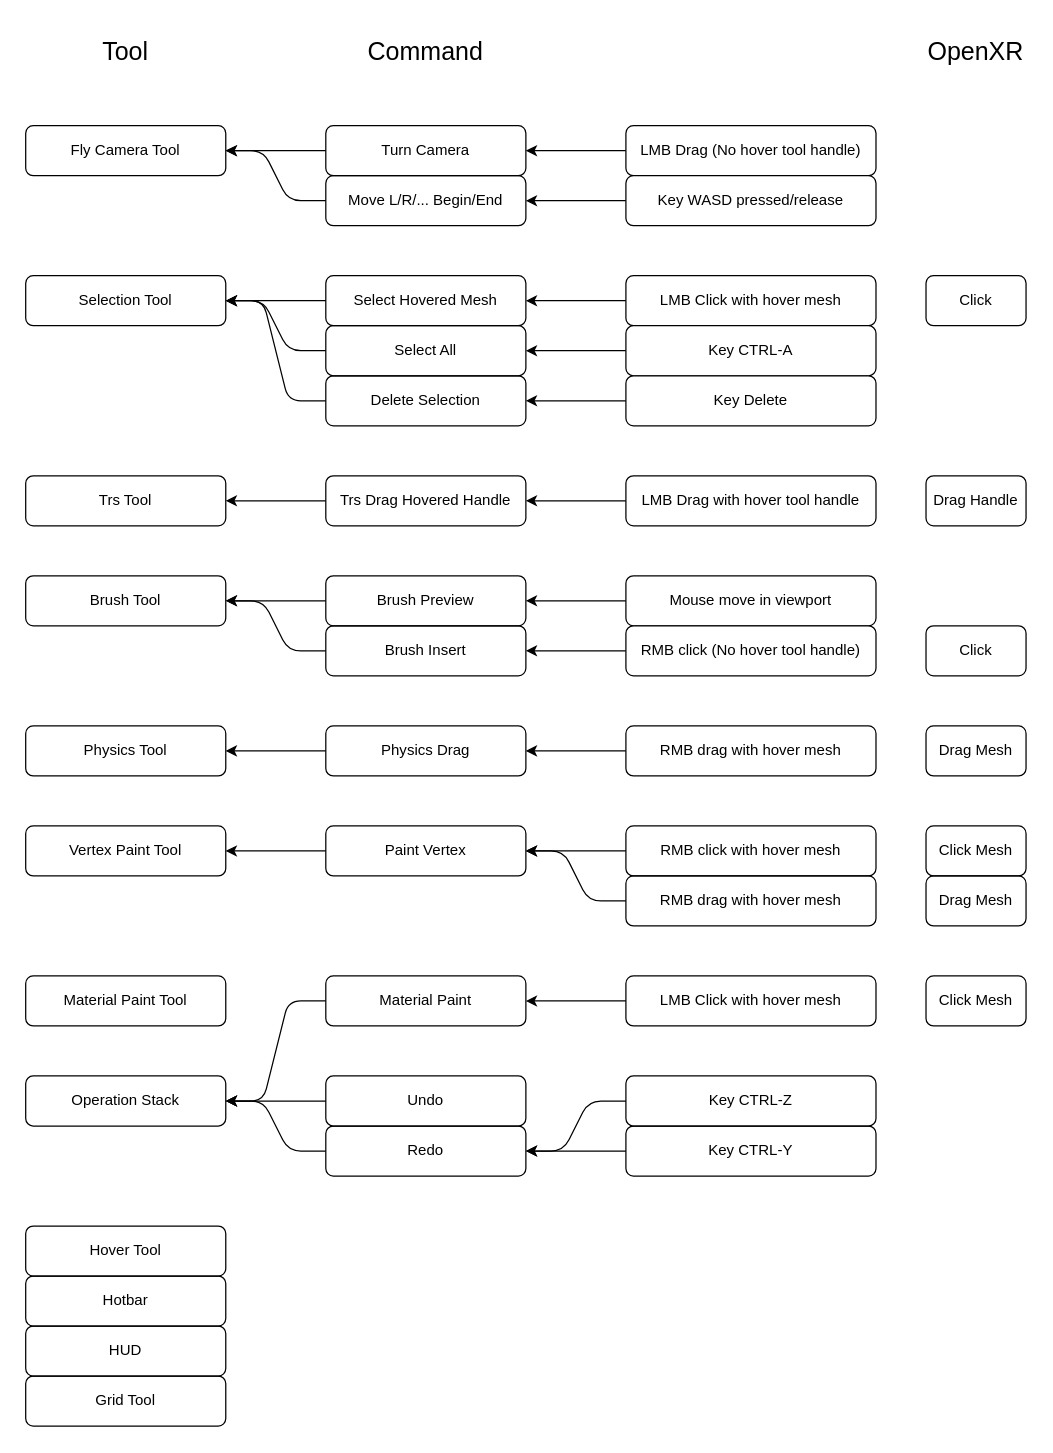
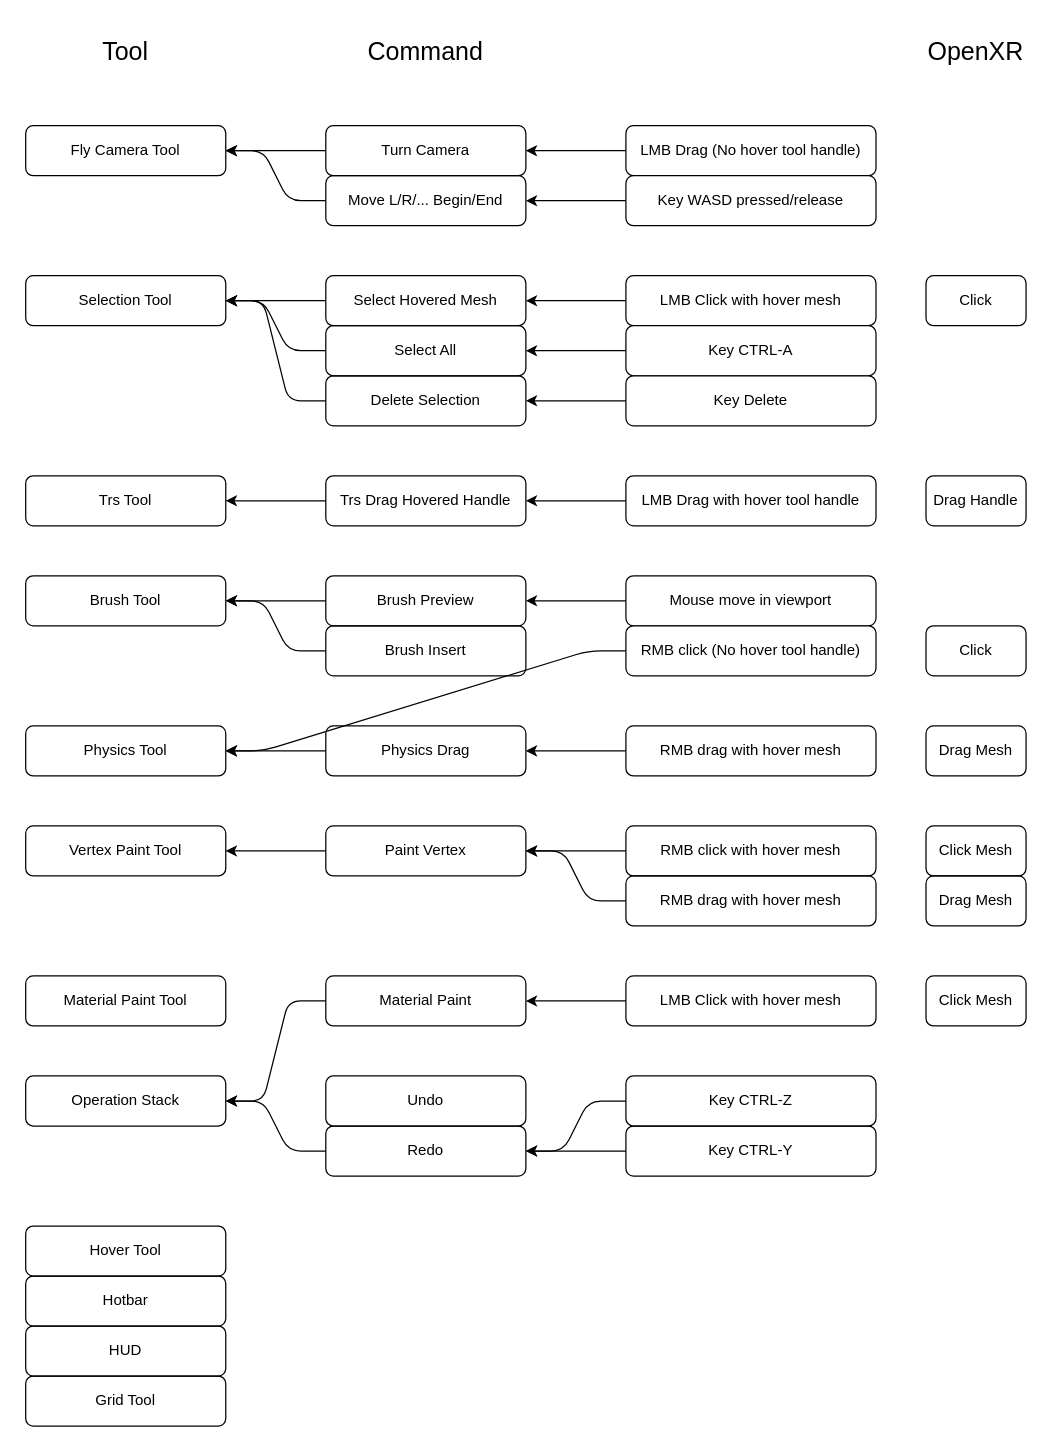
  <mxCell id="0" />
  <mxCell id="1" parent="0" />
  <mxCell id="2" value="Selection Tool" style="rounded=1;whiteSpace=wrap;html=1;fillColor=none;" parent="1" vertex="1"><mxGeometry y="220" width="160" height="40" as="geometry" x="20" /></mxCell>
  <mxCell id="3" value="Trs Tool" style="rounded=1;whiteSpace=wrap;html=1;" parent="1" vertex="1"><mxGeometry y="380" width="160" height="40" as="geometry" x="20" /></mxCell>
  <mxCell id="4" value="Hover Tool" style="rounded=1;whiteSpace=wrap;html=1;fillColor=none;" parent="1" vertex="1"><mxGeometry y="980" width="160" height="40" as="geometry" x="20" /></mxCell>
  <mxCell id="5" value="Grid Tool" style="rounded=1;whiteSpace=wrap;html=1;fillColor=none;" parent="1" vertex="1"><mxGeometry y="1100" width="160" height="40" as="geometry" x="20" /></mxCell>
  <mxCell id="6" value="Brush Tool" style="rounded=1;whiteSpace=wrap;html=1;" parent="1" vertex="1"><mxGeometry y="460" width="160" height="40" as="geometry" x="20" /></mxCell>
  <mxCell id="7" value="Physics Tool" style="rounded=1;whiteSpace=wrap;html=1;fillColor=none;" parent="1" vertex="1"><mxGeometry y="580" width="160" height="40" as="geometry" x="20" /></mxCell>
  <mxCell id="8" style="edgeStyle=entityRelationEdgeStyle;html=1;" parent="1" source="9" target="2" edge="1"><mxGeometry relative="1" as="geometry" /></mxCell>
  <mxCell id="9" value="Select Hovered Mesh" style="rounded=1;whiteSpace=wrap;html=1;fillColor=none;" parent="1" vertex="1"><mxGeometry x="260" y="220" width="160" height="40" as="geometry" /></mxCell>
  <mxCell id="10" style="edgeStyle=entityRelationEdgeStyle;html=1;" parent="1" source="11" target="2" edge="1"><mxGeometry relative="1" as="geometry" /></mxCell>
  <mxCell id="11" value="Select All" style="rounded=1;whiteSpace=wrap;html=1;fillColor=none;" parent="1" vertex="1"><mxGeometry x="260" y="260" width="160" height="40" as="geometry" /></mxCell>
  <mxCell id="12" style="edgeStyle=entityRelationEdgeStyle;html=1;entryX=1;entryY=0.5;entryDx=0;entryDy=0;" parent="1" source="13" target="2" edge="1"><mxGeometry relative="1" as="geometry" /></mxCell>
  <mxCell id="13" value="Delete Selection" style="rounded=1;whiteSpace=wrap;html=1;fillColor=none;" parent="1" vertex="1"><mxGeometry x="260" y="300" width="160" height="40" as="geometry" /></mxCell>
  <mxCell id="14" style="edgeStyle=entityRelationEdgeStyle;html=1;entryX=1;entryY=0.5;entryDx=0;entryDy=0;" parent="1" source="15" target="3" edge="1"><mxGeometry relative="1" as="geometry" /></mxCell>
  <mxCell id="15" value="Trs Drag Hovered Handle" style="rounded=1;whiteSpace=wrap;html=1;fillColor=none;" parent="1" vertex="1"><mxGeometry x="260" y="380" width="160" height="40" as="geometry" /></mxCell>
  <mxCell id="16" style="edgeStyle=entityRelationEdgeStyle;html=1;entryX=1;entryY=0.5;entryDx=0;entryDy=0;" parent="1" source="17" target="6" edge="1"><mxGeometry relative="1" as="geometry" /></mxCell>
  <mxCell id="17" value="Brush Preview" style="rounded=1;whiteSpace=wrap;html=1;fillColor=none;" parent="1" vertex="1"><mxGeometry x="260" y="460" width="160" height="40" as="geometry" /></mxCell>
  <mxCell id="18" style="edgeStyle=entityRelationEdgeStyle;html=1;entryX=1;entryY=0.5;entryDx=0;entryDy=0;" parent="1" source="19" target="6" edge="1"><mxGeometry relative="1" as="geometry" /></mxCell>
  <mxCell id="19" value="Brush Insert" style="rounded=1;whiteSpace=wrap;html=1;fillColor=none;" parent="1" vertex="1"><mxGeometry x="260" y="500" width="160" height="40" as="geometry" /></mxCell>
  <mxCell id="20" value="Fly Camera Tool" style="rounded=1;whiteSpace=wrap;html=1;fillColor=none;strokeColor=default;" parent="1" vertex="1"><mxGeometry y="100" width="160" height="40" as="geometry" x="20" /></mxCell>
  <mxCell id="21" style="edgeStyle=entityRelationEdgeStyle;html=1;entryX=1;entryY=0.5;entryDx=0;entryDy=0;" parent="1" source="22" target="20" edge="1"><mxGeometry relative="1" as="geometry" /></mxCell>
  <mxCell id="22" value="Turn Camera" style="rounded=1;whiteSpace=wrap;html=1;fillColor=none;" parent="1" vertex="1"><mxGeometry x="260" y="100" width="160" height="40" as="geometry" /></mxCell>
  <mxCell id="23" style="edgeStyle=entityRelationEdgeStyle;html=1;entryX=1;entryY=0.5;entryDx=0;entryDy=0;" parent="1" source="24" target="20" edge="1"><mxGeometry relative="1" as="geometry" /></mxCell>
  <mxCell id="24" value="Move L/R/... Begin/End" style="rounded=1;whiteSpace=wrap;html=1;fillColor=none;" parent="1" vertex="1"><mxGeometry x="260" y="140" width="160" height="40" as="geometry" /></mxCell>
  <mxCell id="25" style="edgeStyle=entityRelationEdgeStyle;html=1;entryX=1;entryY=0.5;entryDx=0;entryDy=0;" parent="1" source="26" target="7" edge="1"><mxGeometry relative="1" as="geometry" /></mxCell>
  <mxCell id="26" value="Physics Drag" style="rounded=1;whiteSpace=wrap;html=1;fillColor=none;" parent="1" vertex="1"><mxGeometry x="260" y="580" width="160" height="40" as="geometry" /></mxCell>
  <mxCell id="27" style="edgeStyle=entityRelationEdgeStyle;html=1;" parent="1" source="28" target="22" edge="1"><mxGeometry relative="1" as="geometry" /></mxCell>
  <mxCell id="28" value="LMB Drag (No hover tool handle)" style="rounded=1;whiteSpace=wrap;html=1;" parent="1" vertex="1"><mxGeometry x="500" y="100" width="200" height="40" as="geometry" /></mxCell>
  <mxCell id="29" style="edgeStyle=entityRelationEdgeStyle;html=1;" parent="1" source="30" target="24" edge="1"><mxGeometry relative="1" as="geometry" /></mxCell>
  <mxCell id="30" value="Key WASD pressed/release" style="rounded=1;whiteSpace=wrap;html=1;" parent="1" vertex="1"><mxGeometry x="500" y="140" width="200" height="40" as="geometry" /></mxCell>
  <mxCell id="31" style="edgeStyle=entityRelationEdgeStyle;html=1;" parent="1" source="32" target="9" edge="1"><mxGeometry relative="1" as="geometry" /></mxCell>
  <mxCell id="32" value="LMB Click with hover mesh" style="rounded=1;whiteSpace=wrap;html=1;" parent="1" vertex="1"><mxGeometry x="500" y="220" width="200" height="40" as="geometry" /></mxCell>
  <mxCell id="33" style="edgeStyle=entityRelationEdgeStyle;html=1;" parent="1" source="34" target="11" edge="1"><mxGeometry relative="1" as="geometry" /></mxCell>
  <mxCell id="34" value="Key CTRL-A" style="rounded=1;whiteSpace=wrap;html=1;" parent="1" vertex="1"><mxGeometry x="500" y="260" width="200" height="40" as="geometry" /></mxCell>
  <mxCell id="35" style="edgeStyle=entityRelationEdgeStyle;html=1;" parent="1" source="36" target="13" edge="1"><mxGeometry relative="1" as="geometry" /></mxCell>
  <mxCell id="36" value="Key Delete" style="rounded=1;whiteSpace=wrap;html=1;" parent="1" vertex="1"><mxGeometry x="500" y="300" width="200" height="40" as="geometry" /></mxCell>
  <mxCell id="37" style="edgeStyle=entityRelationEdgeStyle;html=1;" parent="1" source="38" target="15" edge="1"><mxGeometry relative="1" as="geometry" /></mxCell>
  <mxCell id="38" value="LMB Drag with hover tool handle" style="rounded=1;whiteSpace=wrap;html=1;" parent="1" vertex="1"><mxGeometry x="500" y="380" width="200" height="40" as="geometry" /></mxCell>
  <mxCell id="39" style="edgeStyle=entityRelationEdgeStyle;html=1;entryX=1;entryY=0.5;entryDx=0;entryDy=0;" parent="1" source="40" target="17" edge="1"><mxGeometry relative="1" as="geometry" /></mxCell>
  <mxCell id="40" value="Mouse move in viewport" style="rounded=1;whiteSpace=wrap;html=1;" parent="1" vertex="1"><mxGeometry x="500" y="460" width="200" height="40" as="geometry" /></mxCell>
- <mxCell id="41" style="edgeStyle=entityRelationEdgeStyle;html=1;" parent="1" source="42" target="19" edge="1"><mxGeometry relative="1" as="geometry" /></mxCell>
+ <mxCell id="41" style="edgeStyle=entityRelationEdgeStyle;html=1;" parent="1" source="42" target="7" edge="1"><mxGeometry relative="1" as="geometry" /></mxCell>
  <mxCell id="42" value="RMB click (No hover tool handle)" style="rounded=1;whiteSpace=wrap;html=1;" parent="1" vertex="1"><mxGeometry x="500" y="500" width="200" height="40" as="geometry" /></mxCell>
  <mxCell id="43" style="edgeStyle=entityRelationEdgeStyle;html=1;entryX=1;entryY=0.5;entryDx=0;entryDy=0;" parent="1" source="44" target="26" edge="1"><mxGeometry relative="1" as="geometry" /></mxCell>
  <mxCell id="44" value="RMB drag with hover mesh" style="rounded=1;whiteSpace=wrap;html=1;" parent="1" vertex="1"><mxGeometry x="500" y="580" width="200" height="40" as="geometry" /></mxCell>
  <mxCell id="45" value="Vertex Paint Tool" style="rounded=1;whiteSpace=wrap;html=1;fillColor=none;" parent="1" vertex="1"><mxGeometry y="660" width="160" height="40" as="geometry" x="20" /></mxCell>
  <mxCell id="46" style="edgeStyle=entityRelationEdgeStyle;html=1;entryX=1;entryY=0.5;entryDx=0;entryDy=0;" parent="1" source="47" target="45" edge="1"><mxGeometry relative="1" as="geometry" /></mxCell>
  <mxCell id="47" value="Paint Vertex" style="rounded=1;whiteSpace=wrap;html=1;fillColor=none;" parent="1" vertex="1"><mxGeometry x="260" y="660" width="160" height="40" as="geometry" /></mxCell>
  <mxCell id="48" style="edgeStyle=entityRelationEdgeStyle;html=1;" parent="1" source="49" target="47" edge="1"><mxGeometry relative="1" as="geometry" /></mxCell>
  <mxCell id="49" value="RMB click with hover mesh" style="rounded=1;whiteSpace=wrap;html=1;fillColor=none;" parent="1" vertex="1"><mxGeometry x="500" y="660" width="200" height="40" as="geometry" /></mxCell>
  <mxCell id="50" style="edgeStyle=entityRelationEdgeStyle;html=1;entryX=1;entryY=0.5;entryDx=0;entryDy=0;" parent="1" source="51" target="47" edge="1"><mxGeometry relative="1" as="geometry" /></mxCell>
  <mxCell id="51" value="RMB drag with hover mesh" style="rounded=1;whiteSpace=wrap;html=1;fillColor=none;" parent="1" vertex="1"><mxGeometry x="500" y="700" width="200" height="40" as="geometry" /></mxCell>
  <mxCell id="52" value="Material Paint Tool" style="rounded=1;whiteSpace=wrap;html=1;fillColor=none;" parent="1" vertex="1"><mxGeometry y="780" width="160" height="40" as="geometry" x="20" /></mxCell>
  <mxCell id="53" style="edgeStyle=entityRelationEdgeStyle;html=1;" parent="1" source="54" target="59" edge="1"><mxGeometry relative="1" as="geometry" /></mxCell>
  <mxCell id="54" value="Material Paint" style="rounded=1;whiteSpace=wrap;html=1;fillColor=none;" parent="1" vertex="1"><mxGeometry x="260" y="780" width="160" height="40" as="geometry" /></mxCell>
  <mxCell id="55" style="edgeStyle=entityRelationEdgeStyle;html=1;entryX=1;entryY=0.5;entryDx=0;entryDy=0;" parent="1" source="56" target="54" edge="1"><mxGeometry relative="1" as="geometry" /></mxCell>
  <mxCell id="56" value="LMB Click with hover mesh" style="rounded=1;whiteSpace=wrap;html=1;fillColor=none;" parent="1" vertex="1"><mxGeometry x="500" y="780" width="200" height="40" as="geometry" /></mxCell>
  <mxCell id="57" value="Hotbar" style="rounded=1;whiteSpace=wrap;html=1;fillColor=none;" parent="1" vertex="1"><mxGeometry y="1020" width="160" height="40" as="geometry" x="20" /></mxCell>
  <mxCell id="58" value="HUD" style="rounded=1;whiteSpace=wrap;html=1;fillColor=none;" parent="1" vertex="1"><mxGeometry y="1060" width="160" height="40" as="geometry" x="20" /></mxCell>
  <mxCell id="59" value="Operation Stack" style="rounded=1;whiteSpace=wrap;html=1;fillColor=none;" parent="1" vertex="1"><mxGeometry y="860" width="160" height="40" as="geometry" x="20" /></mxCell>
- <mxCell id="60" style="edgeStyle=entityRelationEdgeStyle;html=1;" parent="1" source="61" target="59" edge="1"><mxGeometry relative="1" as="geometry" /></mxCell>
  <mxCell id="61" value="Undo" style="rounded=1;whiteSpace=wrap;html=1;fillColor=none;" parent="1" vertex="1"><mxGeometry x="260" y="860" width="160" height="40" as="geometry" /></mxCell>
  <mxCell id="62" style="edgeStyle=entityRelationEdgeStyle;html=1;entryX=1;entryY=0.5;entryDx=0;entryDy=0;" parent="1" source="63" target="59" edge="1"><mxGeometry relative="1" as="geometry" /></mxCell>
  <mxCell id="63" value="Redo" style="rounded=1;whiteSpace=wrap;html=1;fillColor=none;" parent="1" vertex="1"><mxGeometry x="260" y="900" width="160" height="40" as="geometry" /></mxCell>
  <mxCell id="64" style="edgeStyle=entityRelationEdgeStyle;html=1;" parent="1" source="65" target="63" edge="1"><mxGeometry relative="1" as="geometry" /></mxCell>
  <mxCell id="65" value="Key CTRL-Z" style="rounded=1;whiteSpace=wrap;html=1;fillColor=none;" parent="1" vertex="1"><mxGeometry x="500" y="860" width="200" height="40" as="geometry" /></mxCell>
  <mxCell id="66" style="edgeStyle=entityRelationEdgeStyle;html=1;" parent="1" source="67" target="63" edge="1"><mxGeometry relative="1" as="geometry" /></mxCell>
  <mxCell id="67" value="Key CTRL-Y" style="rounded=1;whiteSpace=wrap;html=1;fillColor=none;" parent="1" vertex="1"><mxGeometry x="500" y="900" width="200" height="40" as="geometry" /></mxCell>
  <mxCell id="68" value="Tool" style="text;html=1;strokeColor=none;fillColor=none;align=center;verticalAlign=middle;whiteSpace=wrap;rounded=0;fontSize=20;" parent="1" vertex="1"><mxGeometry width="160" height="40" as="geometry" x="20" y="20" /></mxCell>
  <mxCell id="69" value="Command" style="text;html=1;strokeColor=none;fillColor=none;align=center;verticalAlign=middle;whiteSpace=wrap;rounded=0;fontSize=20;" parent="1" vertex="1"><mxGeometry x="260" width="160" height="40" as="geometry" y="20" /></mxCell>
  <mxCell id="70" value="OpenXR" style="text;html=1;strokeColor=none;fillColor=none;align=center;verticalAlign=middle;whiteSpace=wrap;rounded=0;fontSize=20;" parent="1" vertex="1"><mxGeometry x="740" width="80" height="40" as="geometry" y="20" /></mxCell>
  <mxCell id="71" value="Click" style="rounded=1;whiteSpace=wrap;html=1;fillColor=none;" parent="1" vertex="1"><mxGeometry x="740" y="220" width="80" height="40" as="geometry" /></mxCell>
  <mxCell id="72" value="Drag Handle" style="rounded=1;whiteSpace=wrap;html=1;fillColor=none;" parent="1" vertex="1"><mxGeometry x="740" y="380" width="80" height="40" as="geometry" /></mxCell>
  <mxCell id="73" value="Click" style="rounded=1;whiteSpace=wrap;html=1;fillColor=none;" parent="1" vertex="1"><mxGeometry x="740" y="500" width="80" height="40" as="geometry" /></mxCell>
  <mxCell id="74" value="Drag Mesh" style="rounded=1;whiteSpace=wrap;html=1;fillColor=none;" parent="1" vertex="1"><mxGeometry x="740" y="580" width="80" height="40" as="geometry" /></mxCell>
  <mxCell id="75" value="Click Mesh" style="rounded=1;whiteSpace=wrap;html=1;fillColor=none;" parent="1" vertex="1"><mxGeometry x="740" y="660" width="80" height="40" as="geometry" /></mxCell>
  <mxCell id="76" value="Drag Mesh" style="rounded=1;whiteSpace=wrap;html=1;fillColor=none;" parent="1" vertex="1"><mxGeometry x="740" y="700" width="80" height="40" as="geometry" /></mxCell>
  <mxCell id="77" value="Click Mesh" style="rounded=1;whiteSpace=wrap;html=1;fillColor=none;" parent="1" vertex="1"><mxGeometry x="740" y="780" width="80" height="40" as="geometry" /></mxCell>
